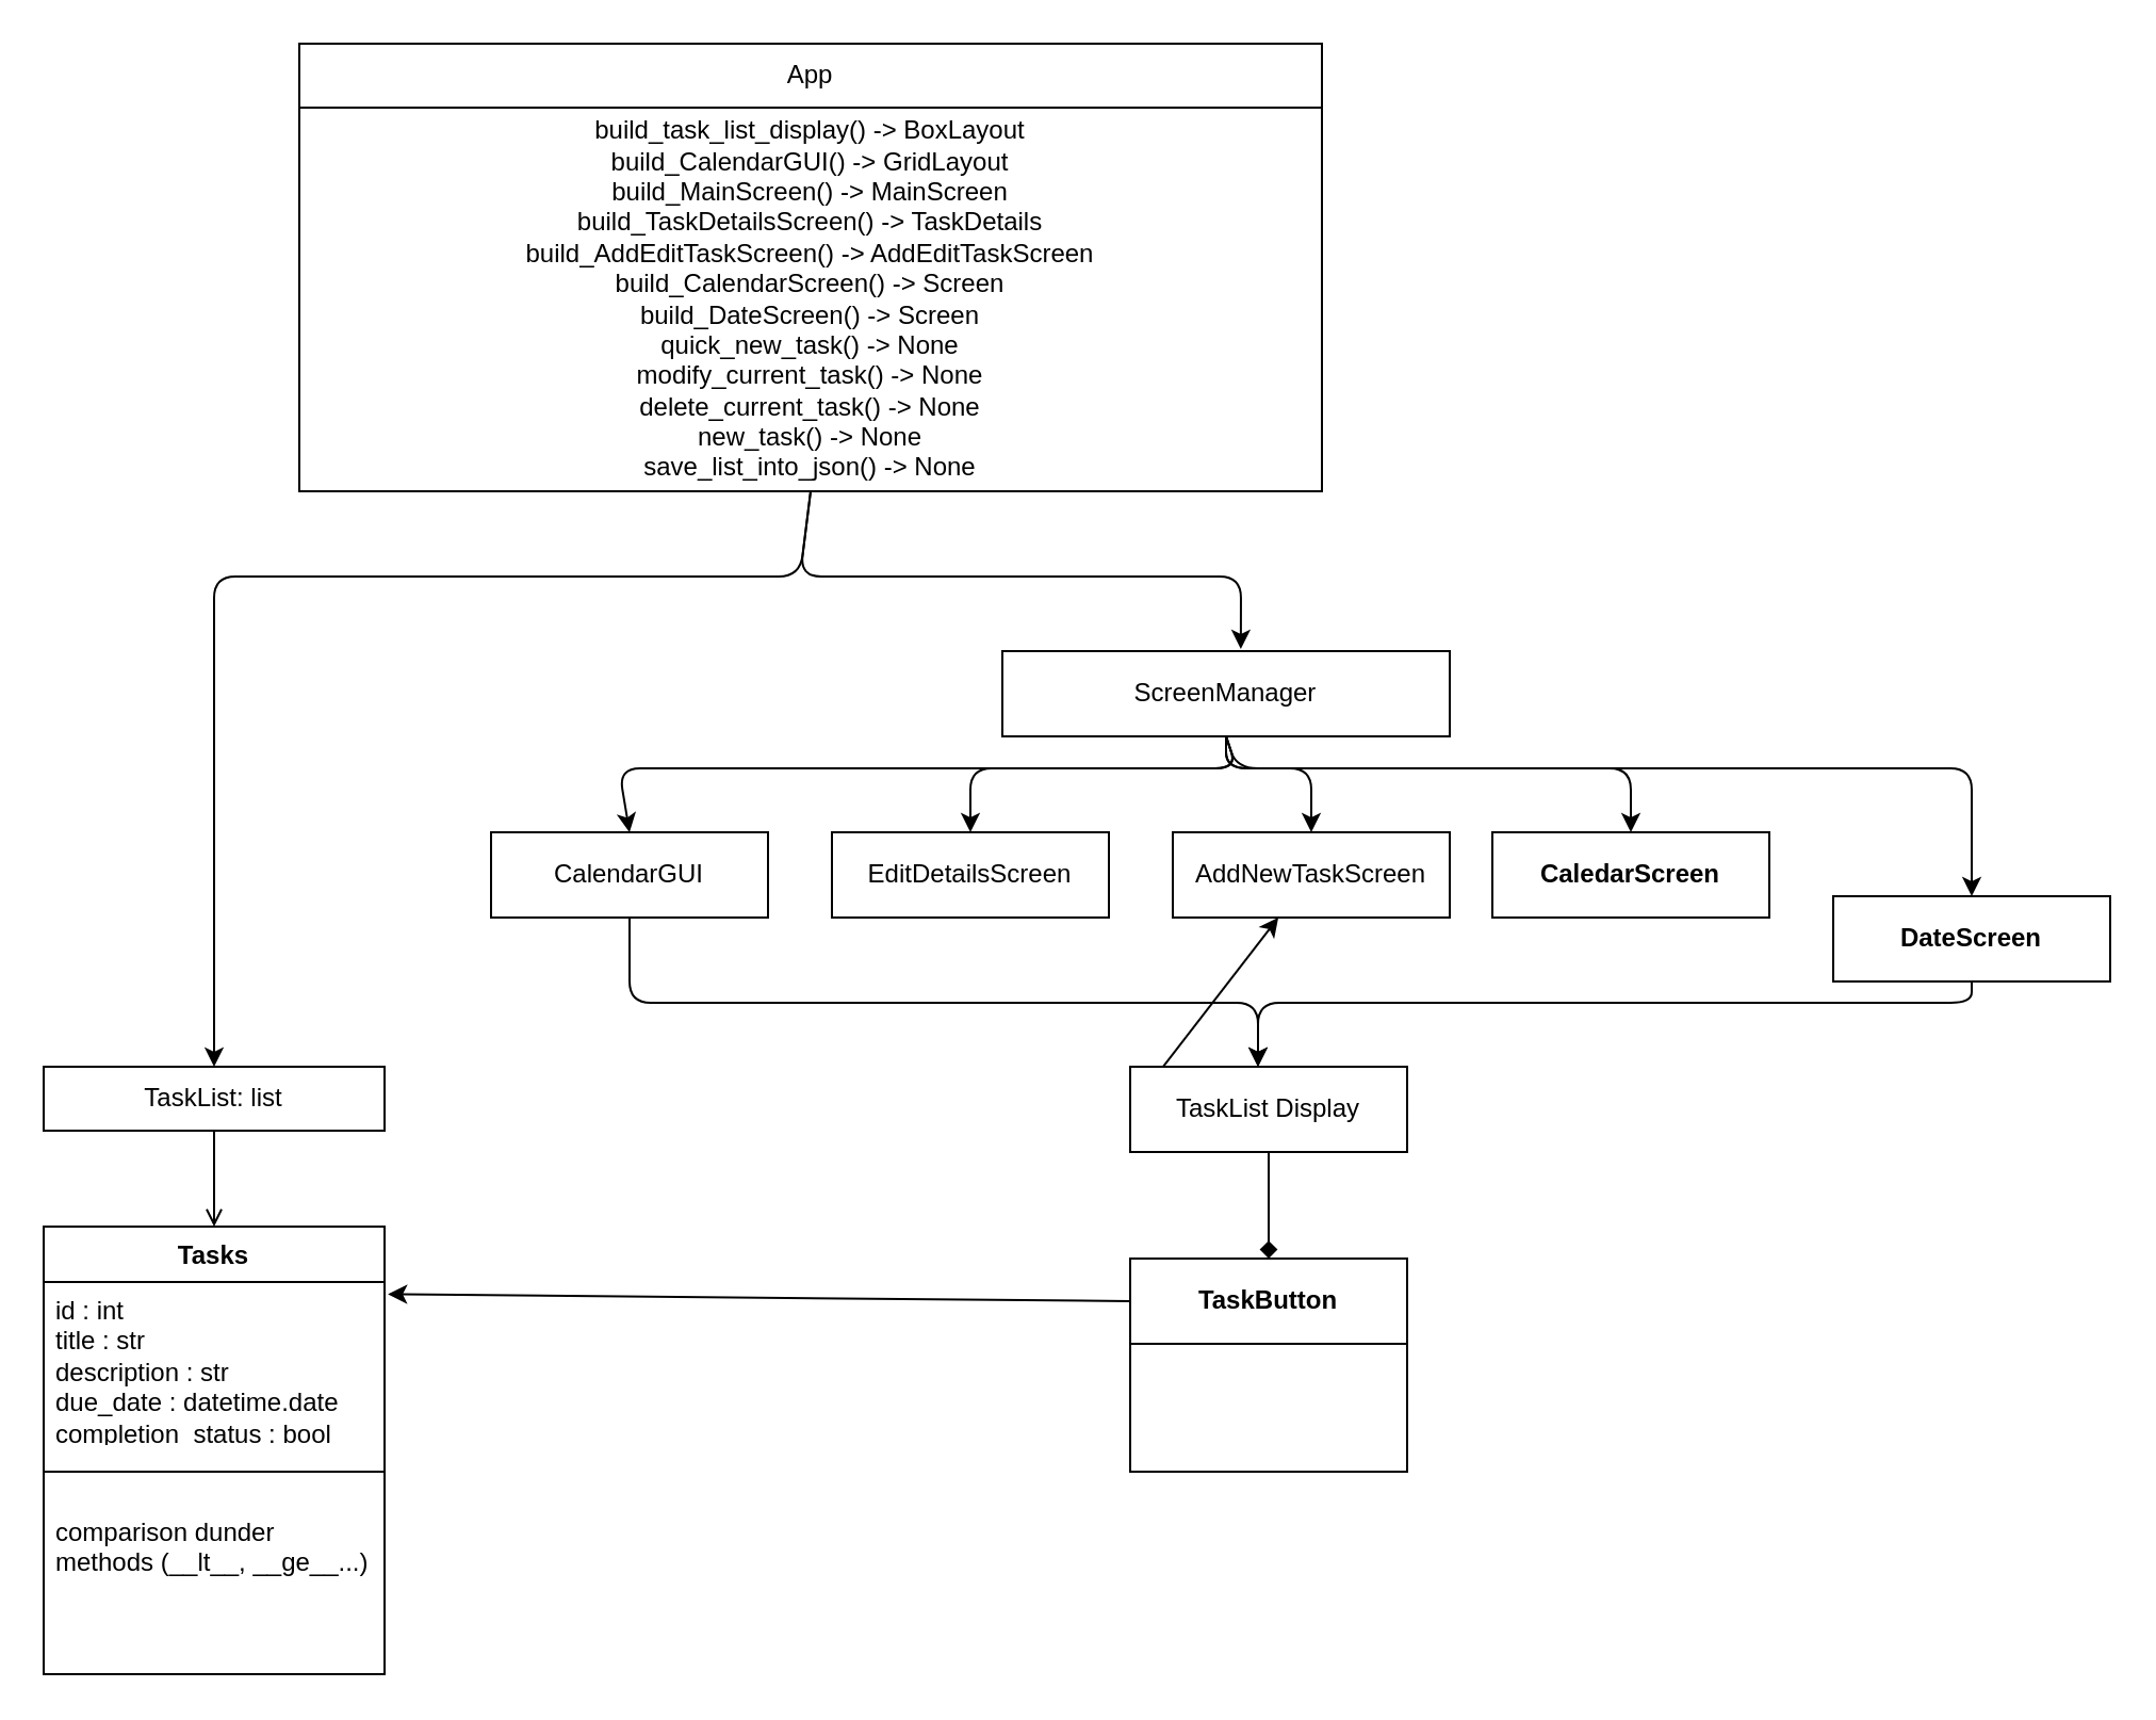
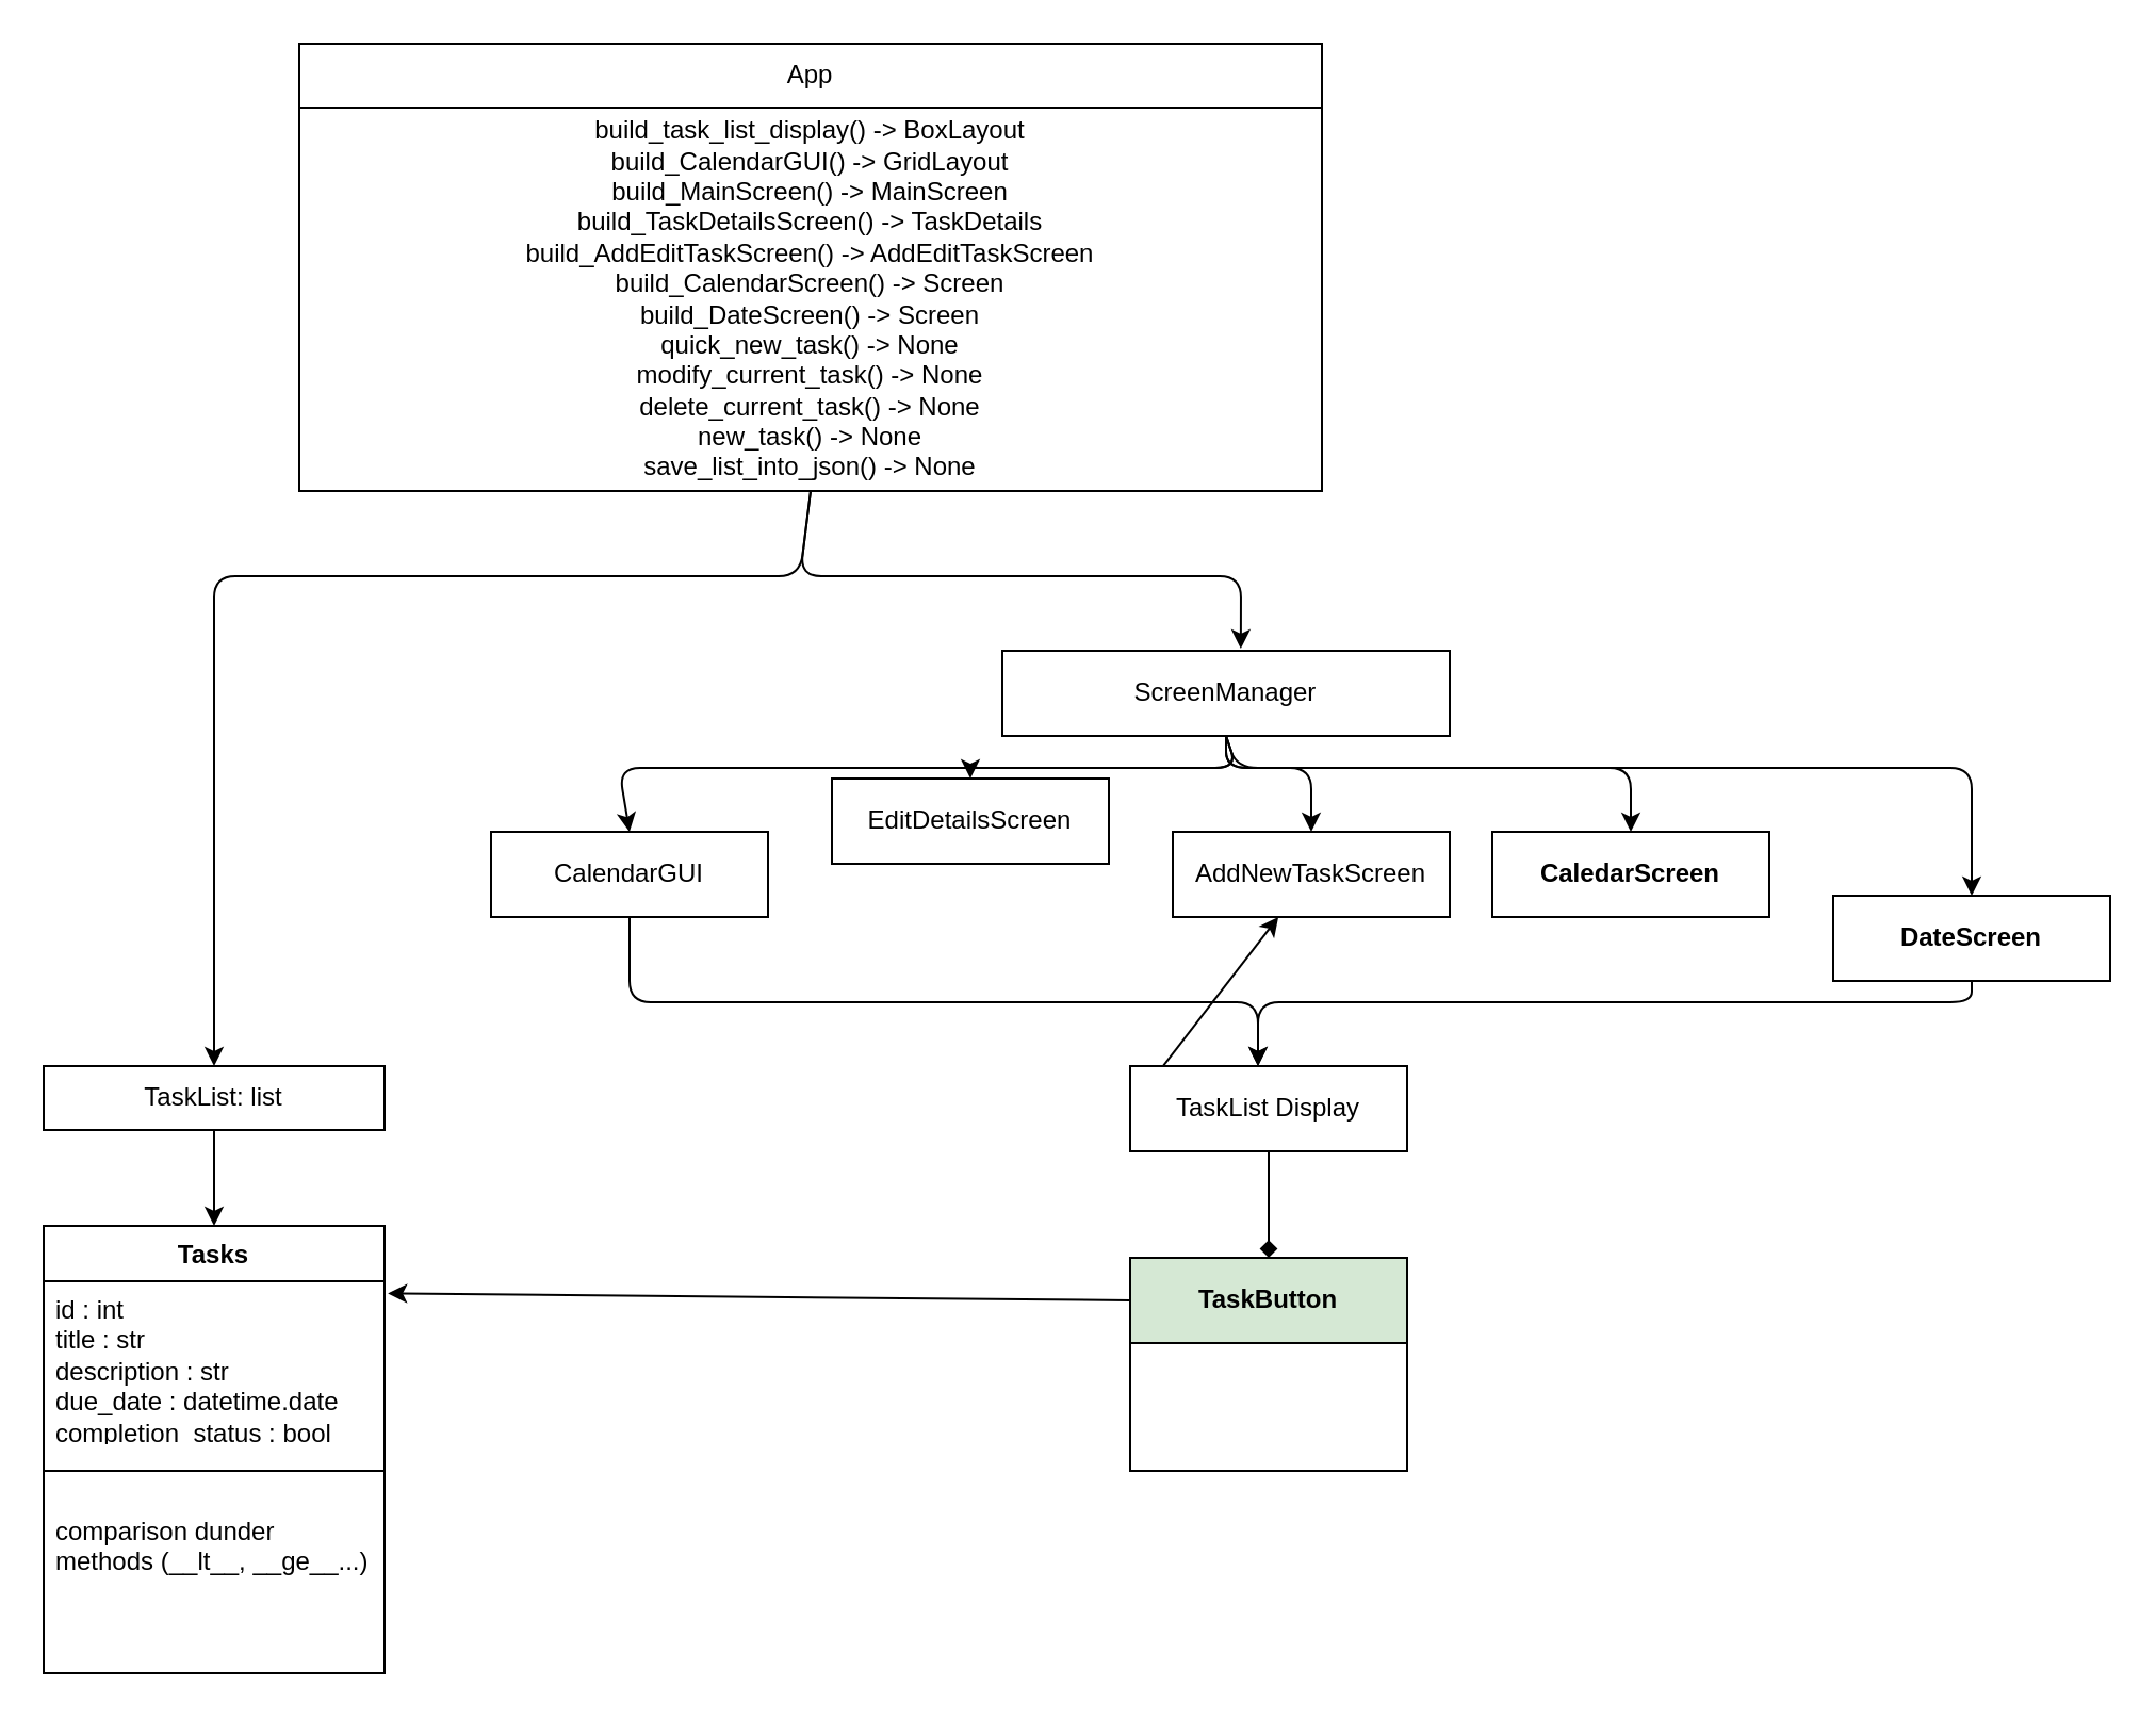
  <mxCell id="0" />
  <mxCell id="1" parent="0" />
  <mxCell id="2" value="Tasks" style="swimlane;fontStyle=1;align=center;verticalAlign=top;childLayout=stackLayout;horizontal=1;startSize=26;horizontalStack=0;resizeParent=1;resizeParentMax=0;resizeLast=0;collapsible=1;marginBottom=0;whiteSpace=wrap;html=1;" parent="1" vertex="1"><mxGeometry x="20" y="575" width="160" height="210" as="geometry" /></mxCell>
  <mxCell id="3" value="id : int&lt;br&gt;title : str&lt;br&gt;description : str&lt;br&gt;due_date : datetime.date&lt;br&gt;completion_status : bool" style="text;strokeColor=none;fillColor=none;align=left;verticalAlign=top;spacingLeft=4;spacingRight=4;overflow=hidden;rotatable=0;points=[[0,0.5],[1,0.5]];portConstraint=eastwest;whiteSpace=wrap;html=1;" parent="2" vertex="1"><mxGeometry y="26" width="160" height="74" as="geometry" /></mxCell>
  <mxCell id="4" value="" style="line;strokeWidth=1;fillColor=none;align=left;verticalAlign=middle;spacingTop=-1;spacingLeft=3;spacingRight=3;rotatable=0;labelPosition=right;points=[];portConstraint=eastwest;strokeColor=inherit;" parent="2" vertex="1"><mxGeometry y="100" width="160" height="30" as="geometry" /></mxCell>
  <mxCell id="5" value="comparison dunder methods (__lt__, __ge__...)" style="text;strokeColor=none;fillColor=none;align=left;verticalAlign=top;spacingLeft=4;spacingRight=4;overflow=hidden;rotatable=0;points=[[0,0.5],[1,0.5]];portConstraint=eastwest;whiteSpace=wrap;html=1;" parent="2" vertex="1"><mxGeometry y="130" width="160" height="80" as="geometry" /></mxCell>
  <mxCell id="6" style="edgeStyle=none;html=1;exitX=0.5;exitY=1;exitDx=0;exitDy=0;entryX=0.5;entryY=0;entryDx=0;entryDy=0;" edge="1" parent="1" source="29" target="21"><mxGeometry relative="1" as="geometry"><Array as="points"><mxPoint x="375" y="270" /><mxPoint x="100" y="270" /></Array></mxGeometry></mxCell>
  <mxCell id="7" style="edgeStyle=none;html=1;entryX=0.533;entryY=-0.025;entryDx=0;entryDy=0;entryPerimeter=0;exitX=0.5;exitY=1;exitDx=0;exitDy=0;" edge="1" parent="1" source="29" target="19"><mxGeometry relative="1" as="geometry"><mxPoint x="375" y="110" as="sourcePoint" /><Array as="points"><mxPoint x="375" y="270" /><mxPoint x="582" y="270" /></Array></mxGeometry></mxCell>
  <mxCell id="8" value="App" style="whiteSpace=wrap;html=1;" vertex="1" parent="1"><mxGeometry x="140" y="20" width="480" height="30" as="geometry" /></mxCell>
  <mxCell id="9" style="edgeStyle=none;html=1;exitX=0.5;exitY=1;exitDx=0;exitDy=0;" edge="1" parent="1" source="10"><mxGeometry relative="1" as="geometry"><mxPoint x="590" y="500" as="targetPoint" /><Array as="points"><mxPoint x="295" y="470" /><mxPoint x="590" y="470" /></Array></mxGeometry></mxCell>
  <mxCell id="10" value="CalendarGUI" style="whiteSpace=wrap;html=1;" vertex="1" parent="1"><mxGeometry x="230" y="390" width="130" height="40" as="geometry" /></mxCell>
- <mxCell id="11" value="EditDetailsScreen" style="whiteSpace=wrap;html=1;" vertex="1" parent="1"><mxGeometry x="390" y="390" width="130" height="40" as="geometry" /></mxCell>
+ <mxCell id="11" value="EditDetailsScreen" style="whiteSpace=wrap;html=1;" vertex="1" parent="1"><mxGeometry x="390" y="365" width="130" height="40" as="geometry" /></mxCell>
  <mxCell id="12" value="AddNewTaskScreen" style="whiteSpace=wrap;html=1;" vertex="1" parent="1"><mxGeometry x="550" y="390" width="130" height="40" as="geometry" /></mxCell>
  <mxCell id="13" value="CaledarScreen" style="whiteSpace=wrap;html=1;fontStyle=1" vertex="1" parent="1"><mxGeometry x="700" y="390" width="130" height="40" as="geometry" /></mxCell>
  <mxCell id="14" style="edgeStyle=none;html=1;exitX=0.5;exitY=1;exitDx=0;exitDy=0;entryX=0.5;entryY=0;entryDx=0;entryDy=0;" edge="1" parent="1" source="19" target="10"><mxGeometry relative="1" as="geometry"><Array as="points"><mxPoint x="580" y="360" /><mxPoint x="290" y="360" /></Array></mxGeometry></mxCell>
  <mxCell id="15" style="edgeStyle=none;html=1;exitX=0.5;exitY=1;exitDx=0;exitDy=0;entryX=0.5;entryY=0;entryDx=0;entryDy=0;" edge="1" parent="1" source="19" target="11"><mxGeometry relative="1" as="geometry"><Array as="points"><mxPoint x="580" y="360" /><mxPoint x="455" y="360" /></Array></mxGeometry></mxCell>
  <mxCell id="16" style="edgeStyle=none;html=1;exitX=0.5;exitY=1;exitDx=0;exitDy=0;entryX=0.5;entryY=0;entryDx=0;entryDy=0;" edge="1" parent="1" source="19" target="12"><mxGeometry relative="1" as="geometry"><Array as="points"><mxPoint x="580" y="360" /><mxPoint x="615" y="360" /></Array></mxGeometry></mxCell>
  <mxCell id="17" style="edgeStyle=none;html=1;exitX=0.5;exitY=1;exitDx=0;exitDy=0;entryX=0.5;entryY=0;entryDx=0;entryDy=0;" edge="1" parent="1" source="19" target="13"><mxGeometry relative="1" as="geometry"><Array as="points"><mxPoint x="575" y="360" /><mxPoint x="765" y="360" /></Array></mxGeometry></mxCell>
  <mxCell id="18" style="edgeStyle=none;html=1;exitX=0.5;exitY=1;exitDx=0;exitDy=0;entryX=0.5;entryY=0;entryDx=0;entryDy=0;" edge="1" parent="1" source="19" target="23"><mxGeometry relative="1" as="geometry"><Array as="points"><mxPoint x="575" y="360" /><mxPoint x="925" y="360" /></Array></mxGeometry></mxCell>
  <mxCell id="19" value="ScreenManager" style="whiteSpace=wrap;html=1;" vertex="1" parent="1"><mxGeometry x="470" y="305" width="210" height="40" as="geometry" /></mxCell>
- <mxCell id="20" style="edgeStyle=none;html=1;exitX=0.5;exitY=1;exitDx=0;exitDy=0;entryX=0.5;entryY=0;entryDx=0;entryDy=0;endArrow=open;" edge="1" parent="1" source="21" target="2"><mxGeometry relative="1" as="geometry" /></mxCell>
+ <mxCell id="20" style="edgeStyle=none;html=1;exitX=0.5;exitY=1;exitDx=0;exitDy=0;entryX=0.5;entryY=0;entryDx=0;entryDy=0;" edge="1" parent="1" source="21" target="2"><mxGeometry relative="1" as="geometry" /></mxCell>
  <mxCell id="21" value="TaskList: list" style="whiteSpace=wrap;html=1;" vertex="1" parent="1"><mxGeometry x="20" y="500" width="160" height="30" as="geometry" /></mxCell>
  <mxCell id="22" style="edgeStyle=none;html=1;exitX=0.5;exitY=1;exitDx=0;exitDy=0;" edge="1" parent="1" source="23"><mxGeometry relative="1" as="geometry"><mxPoint x="590" y="500" as="targetPoint" /><Array as="points"><mxPoint x="925" y="470" /><mxPoint x="590" y="470" /></Array></mxGeometry></mxCell>
  <mxCell id="23" value="DateScreen" style="whiteSpace=wrap;html=1;fontStyle=1" vertex="1" parent="1"><mxGeometry x="860" y="420" width="130" height="40" as="geometry" /></mxCell>
  <mxCell id="24" style="edgeStyle=none;html=1;exitX=0;exitY=0.5;exitDx=0;exitDy=0;entryX=1.01;entryY=0.077;entryDx=0;entryDy=0;entryPerimeter=0;" edge="1" parent="1" source="25" target="3"><mxGeometry relative="1" as="geometry" /></mxCell>
- <mxCell id="25" value="TaskButton" style="whiteSpace=wrap;html=1;fontStyle=1" vertex="1" parent="1"><mxGeometry x="530" y="590" width="130" height="40" as="geometry" /></mxCell>
+ <mxCell id="25" value="TaskButton" style="whiteSpace=wrap;html=1;fontStyle=1;fillColor=#d5e8d4;" vertex="1" parent="1"><mxGeometry x="530" y="590" width="130" height="40" as="geometry" /></mxCell>
  <mxCell id="26" style="edgeStyle=none;html=1;exitX=0.5;exitY=1;exitDx=0;exitDy=0;endArrow=diamond;" edge="1" parent="1" source="28" target="25"><mxGeometry relative="1" as="geometry" /></mxCell>
  <mxCell id="27" style="edgeStyle=none;html=1;exitX=0;exitY=0.5;exitDx=0;exitDy=0;" edge="1" parent="1" source="28" target="12"><mxGeometry relative="1" as="geometry" /></mxCell>
  <mxCell id="28" value="TaskList Display" style="whiteSpace=wrap;html=1;" vertex="1" parent="1"><mxGeometry x="530" y="500" width="130" height="40" as="geometry" /></mxCell>
  <mxCell id="29" value="build_task_list_display() -&amp;gt; BoxLayout&lt;br&gt;build_CalendarGUI() -&amp;gt; GridLayout&lt;br&gt;build_MainScreen() -&amp;gt; MainScreen&lt;br&gt;build_TaskDetailsScreen() -&amp;gt; TaskDetails&lt;br&gt;build_AddEditTaskScreen() -&amp;gt; AddEditTaskScreen&lt;br&gt;build_CalendarScreen() -&amp;gt; Screen&lt;br&gt;build_DateScreen() -&amp;gt; Screen&lt;br&gt;quick_new_task() -&amp;gt; None&lt;br&gt;modify_current_task() -&amp;gt; None&lt;br&gt;delete_current_task() -&amp;gt; None&lt;br&gt;new_task() -&amp;gt; None&lt;br&gt;save_list_into_json() -&amp;gt; None" style="whiteSpace=wrap;html=1;" vertex="1" parent="1"><mxGeometry x="140" y="50" width="480" height="180" as="geometry" /></mxCell>
  <mxCell id="30" value="" style="whiteSpace=wrap;html=1;" vertex="1" parent="1"><mxGeometry x="530" y="630" width="130" height="60" as="geometry" /></mxCell>
